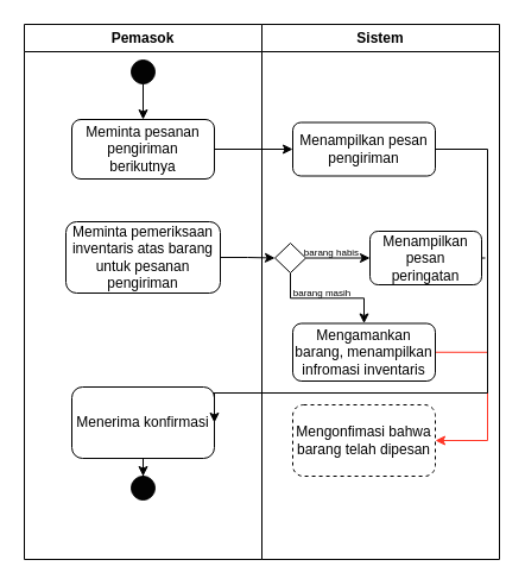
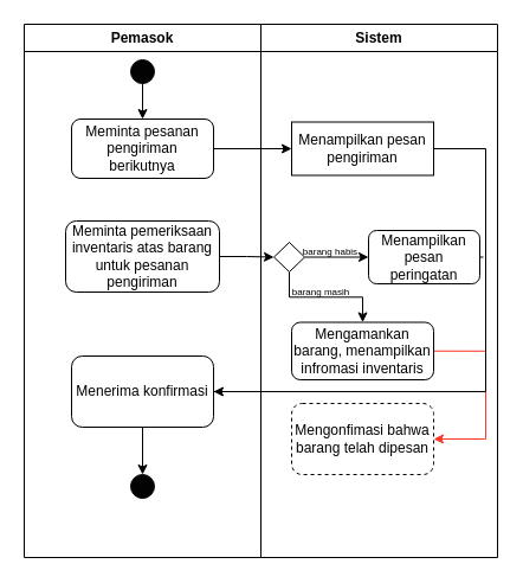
  <mxCell id="0" />
  <mxCell id="1" parent="0" />
  <mxCell id="2" value="Pemasok" style="swimlane;whiteSpace=wrap;html=1;" vertex="1" parent="1"><mxGeometry x="20" y="20" width="200" height="450" as="geometry" /></mxCell>
  <mxCell id="3" value="Meminta pesanan pengiriman berikutnya" style="rounded=1;whiteSpace=wrap;html=1;" vertex="1" parent="2"><mxGeometry x="40" y="80" width="120" height="50" as="geometry" /></mxCell>
  <mxCell id="4" value="" style="edgeStyle=orthogonalEdgeStyle;rounded=0;orthogonalLoop=1;jettySize=auto;html=1;" edge="1" parent="2" source="5" target="3"><mxGeometry relative="1" as="geometry" /></mxCell>
  <mxCell id="5" value="" style="ellipse;whiteSpace=wrap;html=1;aspect=fixed;fillColor=#030303;" vertex="1" parent="2"><mxGeometry x="90" y="30" width="20" height="20" as="geometry" /></mxCell>
  <mxCell id="6" value="Meminta pemeriksaan inventaris atas barang untuk pesanan pengiriman" style="rounded=1;whiteSpace=wrap;html=1;" vertex="1" parent="2"><mxGeometry x="35" y="166" width="130" height="60" as="geometry" /></mxCell>
  <mxCell id="7" value="" style="edgeStyle=orthogonalEdgeStyle;rounded=0;orthogonalLoop=1;jettySize=auto;html=1;fontFamily=Helvetica;fontSize=12;fontColor=default;" edge="1" parent="2" source="8" target="9"><mxGeometry relative="1" as="geometry" /></mxCell>
- <mxCell id="8" value="Menerima konfirmasi" style="rounded=1;whiteSpace=wrap;html=1;strokeColor=default;align=center;verticalAlign=middle;fontFamily=Helvetica;fontSize=12;fontColor=default;fillColor=default;" vertex="1" parent="2"><mxGeometry x="40" y="305" width="120" height="60" as="geometry" /></mxCell>
+ <mxCell id="8" value="Menerima konfirmasi" style="rounded=1;whiteSpace=wrap;html=1;strokeColor=default;align=center;verticalAlign=middle;fontFamily=Helvetica;fontSize=12;fontColor=default;fillColor=default;" vertex="1" parent="2"><mxGeometry x="40" y="280" width="120" height="60" as="geometry" /></mxCell>
  <mxCell id="9" value="" style="ellipse;whiteSpace=wrap;html=1;aspect=fixed;fillColor=#030303;" vertex="1" parent="2"><mxGeometry x="90" y="380" width="20" height="20" as="geometry" /></mxCell>
  <mxCell id="10" value="Sistem" style="swimlane;whiteSpace=wrap;html=1;" vertex="1" parent="1"><mxGeometry x="220" y="20" width="200" height="450" as="geometry" /></mxCell>
- <mxCell id="11" value="Menampilkan pesan pengiriman" style="rounded=1;whiteSpace=wrap;html=1;" vertex="1" parent="10"><mxGeometry x="26" y="82.5" width="120" height="45" as="geometry" /></mxCell>
+ <mxCell id="11" value="Menampilkan pesan pengiriman" style="whiteSpace=wrap;html=1;rounded=0;" vertex="1" parent="10"><mxGeometry x="26" y="82.5" width="120" height="45" as="geometry" /></mxCell>
  <mxCell id="12" value="Menampilkan pesan peringatan" style="rounded=1;whiteSpace=wrap;html=1;" vertex="1" parent="10"><mxGeometry x="91" y="174" width="94" height="45" as="geometry" /></mxCell>
  <mxCell id="13" value="" style="edgeStyle=orthogonalEdgeStyle;rounded=0;orthogonalLoop=1;jettySize=auto;html=1;" edge="1" parent="10" source="17" target="12"><mxGeometry relative="1" as="geometry" /></mxCell>
  <mxCell id="14" style="edgeStyle=orthogonalEdgeStyle;rounded=0;orthogonalLoop=1;jettySize=auto;html=1;entryX=1;entryY=0.5;entryDx=0;entryDy=0;fontFamily=Helvetica;fontSize=12;fontColor=default;exitX=1;exitY=0.5;exitDx=0;exitDy=0;strokeColor=#FF3526;" edge="1" parent="10" source="15" target="20"><mxGeometry relative="1" as="geometry"><mxPoint x="190" y="280" as="sourcePoint" /><Array as="points"><mxPoint x="190" y="276" /><mxPoint x="190" y="350" /></Array></mxGeometry></mxCell>
  <mxCell id="15" value="Mengamankan barang, menampilkan infromasi inventaris" style="rounded=1;whiteSpace=wrap;html=1;" vertex="1" parent="10"><mxGeometry x="26" y="251.5" width="120" height="48.5" as="geometry" /></mxCell>
  <mxCell id="16" style="edgeStyle=orthogonalEdgeStyle;rounded=0;orthogonalLoop=1;jettySize=auto;html=1;entryX=0.5;entryY=0;entryDx=0;entryDy=0;" edge="1" parent="10" source="17" target="15"><mxGeometry relative="1" as="geometry" /></mxCell>
  <mxCell id="17" value="" style="rhombus;whiteSpace=wrap;html=1;movable=1;resizable=1;rotatable=1;deletable=1;editable=1;locked=0;connectable=1;" vertex="1" parent="10"><mxGeometry x="11" y="184" width="26" height="25" as="geometry" /></mxCell>
  <mxCell id="18" value="&lt;font style=&quot;font-size: 8px;&quot;&gt;barang habis&lt;/font&gt;" style="text;html=1;align=center;verticalAlign=middle;whiteSpace=wrap;rounded=0;movable=1;resizable=1;rotatable=1;deletable=1;editable=1;locked=0;connectable=1;" vertex="1" parent="10"><mxGeometry x="34" y="187" width="50" height="7.5" as="geometry" /></mxCell>
  <mxCell id="19" value="&lt;font style=&quot;font-size: 8px;&quot;&gt;barang masih&lt;/font&gt;" style="text;html=1;align=center;verticalAlign=middle;whiteSpace=wrap;rounded=0;movable=1;resizable=1;rotatable=1;deletable=1;editable=1;locked=0;connectable=1;" vertex="1" parent="10"><mxGeometry x="21" y="221" width="60" height="7.5" as="geometry" /></mxCell>
  <mxCell id="20" value="Mengonfimasi bahwa barang telah dipesan" style="rounded=1;whiteSpace=wrap;html=1;strokeColor=default;align=center;verticalAlign=middle;fontFamily=Helvetica;fontSize=12;fontColor=default;fillColor=default;dashed=1;" vertex="1" parent="10"><mxGeometry x="26" y="320" width="120" height="60" as="geometry" /></mxCell>
  <mxCell id="21" style="edgeStyle=orthogonalEdgeStyle;rounded=0;orthogonalLoop=1;jettySize=auto;html=1;entryX=0;entryY=0.5;entryDx=0;entryDy=0;" edge="1" parent="1" source="3" target="11"><mxGeometry relative="1" as="geometry" /></mxCell>
  <mxCell id="22" style="edgeStyle=orthogonalEdgeStyle;rounded=0;orthogonalLoop=1;jettySize=auto;html=1;fontFamily=Helvetica;fontSize=12;fontColor=default;entryX=0;entryY=0.5;entryDx=0;entryDy=0;" edge="1" parent="1" source="6" target="17"><mxGeometry relative="1" as="geometry"><mxPoint x="260" y="216" as="targetPoint" /></mxGeometry></mxCell>
  <mxCell id="23" style="edgeStyle=orthogonalEdgeStyle;rounded=0;orthogonalLoop=1;jettySize=auto;html=1;entryX=1;entryY=0.5;entryDx=0;entryDy=0;fontFamily=Helvetica;fontSize=12;fontColor=default;exitX=1;exitY=0.5;exitDx=0;exitDy=0;endArrow=none;" edge="1" parent="1" source="11" target="8"><mxGeometry relative="1" as="geometry"><Array as="points"><mxPoint x="410" y="125" /><mxPoint x="410" y="330" /><mxPoint x="180" y="330" /></Array></mxGeometry></mxCell>
  <mxCell id="24" style="edgeStyle=orthogonalEdgeStyle;rounded=0;orthogonalLoop=1;jettySize=auto;html=1;entryX=1;entryY=0.5;entryDx=0;entryDy=0;fontFamily=Helvetica;fontSize=12;fontColor=default;dashed=1;" edge="1" parent="1" source="12" target="8"><mxGeometry relative="1" as="geometry"><Array as="points"><mxPoint x="410" y="216" /><mxPoint x="410" y="330" /></Array></mxGeometry></mxCell>
